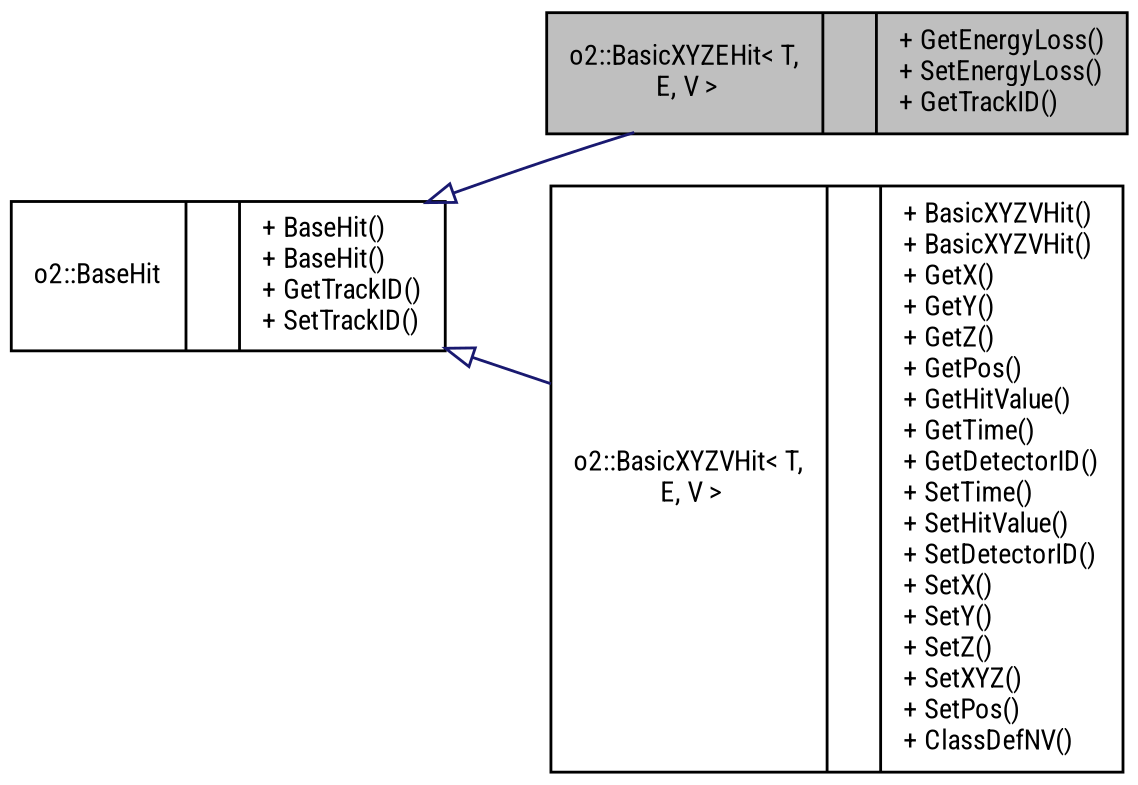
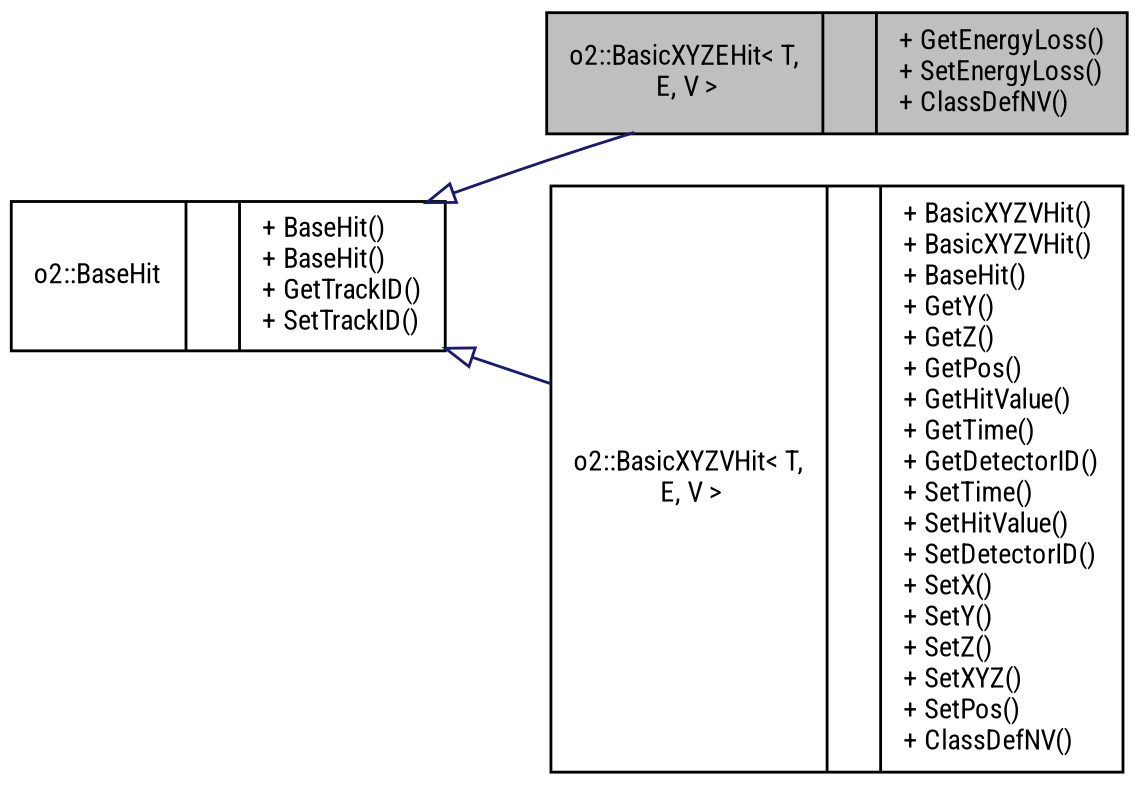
  digraph {
    fontname="Roboto Condensed"
    rankdir=LR
    node [color=black fontname="Roboto Condensed" fontsize=10 shape=record]
    edge [arrowtail=onormal color=midnightblue dir=back fontname="Roboto Condensed" fontsize=10 labelfontname=Helvetica labelfontsize=10 style=solid]
-   n1 [fillcolor=grey75 fontcolor=black height=0.2 label="{o2::BasicXYZEHit\< T,\l E, V \>\n||+ GetEnergyLoss()\l+ SetEnergyLoss()\l+ GetTrackID()\l}" style=filled width=0.4]
-   n2 [height=0.2 label="{o2::BasicXYZVHit\< T,\l E, V \>\n||+ BasicXYZVHit()\l+ BasicXYZVHit()\l+ GetX()\l+ GetY()\l+ GetZ()\l+ GetPos()\l+ GetHitValue()\l+ GetTime()\l+ GetDetectorID()\l+ SetTime()\l+ SetHitValue()\l+ SetDetectorID()\l+ SetX()\l+ SetY()\l+ SetZ()\l+ SetXYZ()\l+ SetPos()\l+ ClassDefNV()\l}" width=0.4]
+   n1 [fillcolor=grey75 fontcolor=black height=0.2 label="{o2::BasicXYZEHit\< T,\l E, V \>\n||+ GetEnergyLoss()\l+ SetEnergyLoss()\l+ ClassDefNV()\l}" style=filled width=0.4]
+   n2 [height=0.2 label="{o2::BasicXYZVHit\< T,\l E, V \>\n||+ BasicXYZVHit()\l+ BasicXYZVHit()\l+ BaseHit()\l+ GetY()\l+ GetZ()\l+ GetPos()\l+ GetHitValue()\l+ GetTime()\l+ GetDetectorID()\l+ SetTime()\l+ SetHitValue()\l+ SetDetectorID()\l+ SetX()\l+ SetY()\l+ SetZ()\l+ SetXYZ()\l+ SetPos()\l+ ClassDefNV()\l}" width=0.4]
    n3 [height=0.2 label="{o2::BaseHit\n||+ BaseHit()\l+ BaseHit()\l+ GetTrackID()\l+ SetTrackID()\l}" width=0.4]
    n3 -> n1
    n3 -> n2
  }
